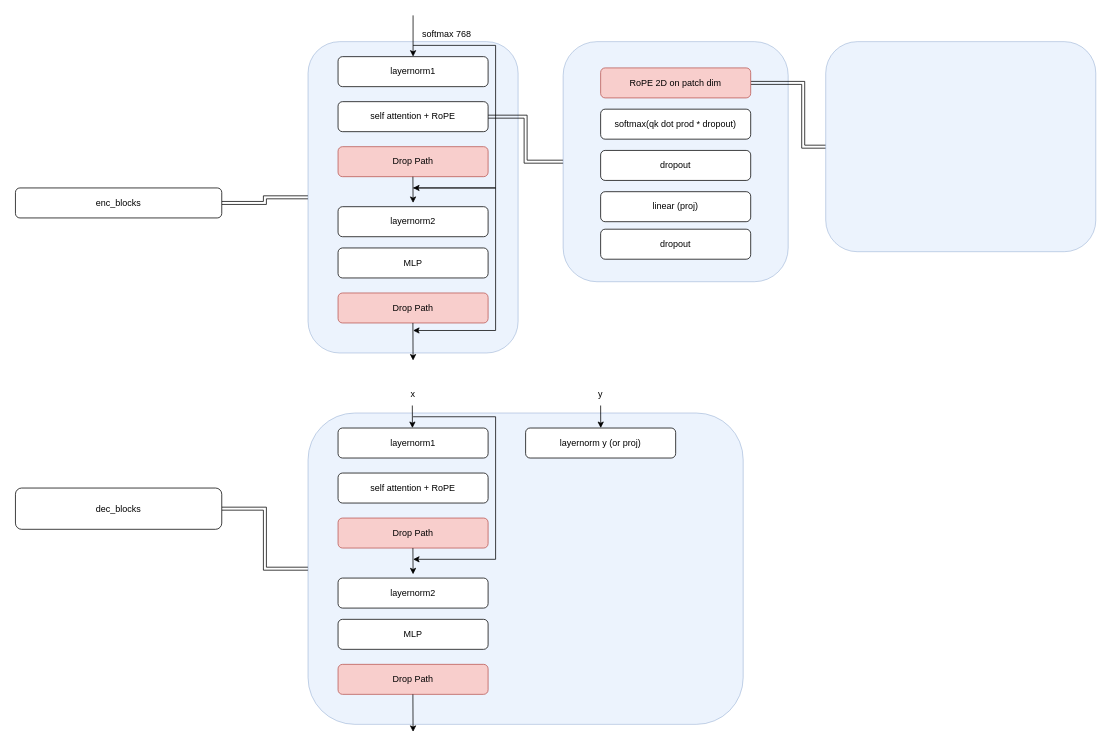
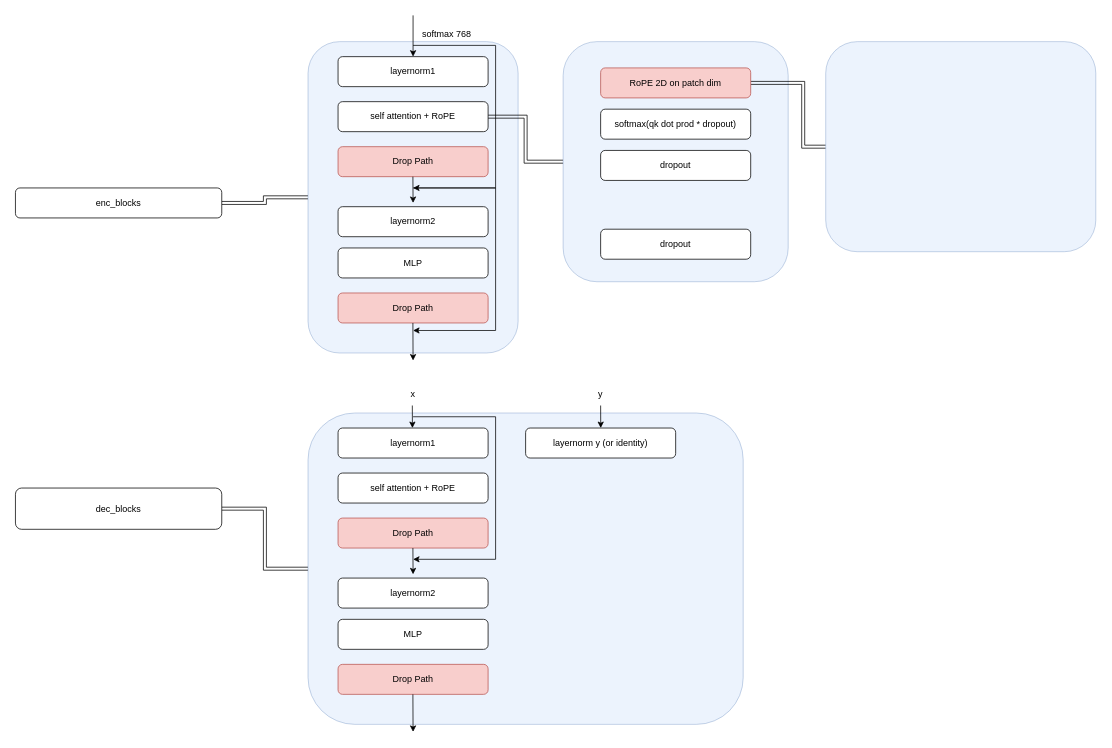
  <mxCell id="0" />
  <mxCell id="1" parent="0" />
  <mxCell id="2" value="" style="edgeStyle=orthogonalEdgeStyle;rounded=0;orthogonalLoop=1;jettySize=auto;html=1;shape=link;" edge="1" parent="1" source="3" target="4"><mxGeometry relative="1" as="geometry" /></mxCell>
  <mxCell id="3" value="&lt;div&gt;enc_blocks&lt;/div&gt;" style="rounded=1;whiteSpace=wrap;html=1;" vertex="1" parent="1"><mxGeometry x="20" y="250" width="275" height="40" as="geometry" /></mxCell>
  <mxCell id="4" value="" style="whiteSpace=wrap;html=1;rounded=1;opacity=50;fillColor=#dae8fc;strokeColor=#6c8ebf;" vertex="1" parent="1"><mxGeometry x="410" y="55" width="280" height="415" as="geometry" /></mxCell>
  <mxCell id="5" value="layernorm1" style="rounded=1;whiteSpace=wrap;html=1;" vertex="1" parent="1"><mxGeometry x="450" y="75" width="200" height="40" as="geometry" /></mxCell>
  <mxCell id="6" value="" style="edgeStyle=orthogonalEdgeStyle;rounded=0;orthogonalLoop=1;jettySize=auto;html=1;shape=link;" edge="1" parent="1" source="7" target="17"><mxGeometry relative="1" as="geometry" /></mxCell>
  <mxCell id="7" value="self attention + RoPE" style="rounded=1;whiteSpace=wrap;html=1;" vertex="1" parent="1"><mxGeometry x="450" y="135" width="200" height="40" as="geometry" /></mxCell>
  <mxCell id="8" value="Drop Path" style="rounded=1;whiteSpace=wrap;html=1;fillColor=#f8cecc;strokeColor=#b85450;" vertex="1" parent="1"><mxGeometry x="450" y="195" width="200" height="40" as="geometry" /></mxCell>
  <mxCell id="9" value="layernorm2" style="rounded=1;whiteSpace=wrap;html=1;" vertex="1" parent="1"><mxGeometry x="450" y="275" width="200" height="40" as="geometry" /></mxCell>
  <mxCell id="10" value="MLP" style="rounded=1;whiteSpace=wrap;html=1;" vertex="1" parent="1"><mxGeometry x="450" y="330" width="200" height="40" as="geometry" /></mxCell>
  <mxCell id="11" value="Drop Path" style="rounded=1;whiteSpace=wrap;html=1;fillColor=#f8cecc;strokeColor=#b85450;" vertex="1" parent="1"><mxGeometry x="450" y="390" width="200" height="40" as="geometry" /></mxCell>
  <mxCell id="12" value="" style="endArrow=classic;html=1;rounded=0;entryX=0.5;entryY=0;entryDx=0;entryDy=0;" edge="1" parent="1" target="5"><mxGeometry width="50" height="50" relative="1" as="geometry"><mxPoint x="550" y="20" as="sourcePoint" /><mxPoint x="520" y="240" as="targetPoint" /></mxGeometry></mxCell>
  <mxCell id="13" value="" style="endArrow=classic;html=1;rounded=0;" edge="1" parent="1"><mxGeometry width="50" height="50" relative="1" as="geometry"><mxPoint x="550" y="60" as="sourcePoint" /><mxPoint x="550" y="250" as="targetPoint" /><Array as="points"><mxPoint x="660" y="60" /><mxPoint x="660" y="250" /></Array></mxGeometry></mxCell>
  <mxCell id="14" value="" style="endArrow=classic;html=1;rounded=0;" edge="1" parent="1"><mxGeometry width="50" height="50" relative="1" as="geometry"><mxPoint x="549.76" y="235" as="sourcePoint" /><mxPoint x="550" y="270" as="targetPoint" /></mxGeometry></mxCell>
  <mxCell id="15" value="" style="endArrow=classic;html=1;rounded=0;" edge="1" parent="1"><mxGeometry width="50" height="50" relative="1" as="geometry"><mxPoint x="550" y="250" as="sourcePoint" /><mxPoint x="550" y="440" as="targetPoint" /><Array as="points"><mxPoint x="660" y="250" /><mxPoint x="660" y="440" /></Array></mxGeometry></mxCell>
  <mxCell id="16" value="" style="endArrow=classic;html=1;rounded=0;" edge="1" parent="1"><mxGeometry width="50" height="50" relative="1" as="geometry"><mxPoint x="549.76" y="430" as="sourcePoint" /><mxPoint x="550" y="480" as="targetPoint" /></mxGeometry></mxCell>
  <mxCell id="17" value="" style="whiteSpace=wrap;html=1;rounded=1;fillColor=#dae8fc;strokeColor=#6c8ebf;opacity=50;" vertex="1" parent="1"><mxGeometry x="750" y="55" width="300" height="320" as="geometry" /></mxCell>
  <mxCell id="18" value="softmax(qk dot prod * dropout)" style="rounded=1;whiteSpace=wrap;html=1;" vertex="1" parent="1"><mxGeometry x="800" y="145" width="200" height="40" as="geometry" /></mxCell>
  <mxCell id="19" value="" style="edgeStyle=orthogonalEdgeStyle;rounded=0;orthogonalLoop=1;jettySize=auto;html=1;shape=link;" edge="1" parent="1" source="20" target="21"><mxGeometry relative="1" as="geometry"><Array as="points"><mxPoint x="1070" y="110" /><mxPoint x="1070" y="195" /></Array></mxGeometry></mxCell>
  <mxCell id="20" value="RoPE 2D on patch dim" style="rounded=1;whiteSpace=wrap;html=1;fillColor=#f8cecc;strokeColor=#b85450;" vertex="1" parent="1"><mxGeometry x="800" y="90" width="200" height="40" as="geometry" /></mxCell>
  <mxCell id="21" value="" style="whiteSpace=wrap;html=1;rounded=1;fillColor=#dae8fc;strokeColor=#6c8ebf;opacity=50;" vertex="1" parent="1"><mxGeometry x="1100" y="55" width="360" height="280" as="geometry" /></mxCell>
  <mxCell id="22" value="dropout" style="rounded=1;whiteSpace=wrap;html=1;" vertex="1" parent="1"><mxGeometry x="800" y="200" width="200" height="40" as="geometry" /></mxCell>
- <mxCell id="23" value="linear (proj)" style="rounded=1;whiteSpace=wrap;html=1;" vertex="1" parent="1"><mxGeometry x="800" y="255" width="200" height="40" as="geometry" /></mxCell>
  <mxCell id="24" value="dropout" style="rounded=1;whiteSpace=wrap;html=1;" vertex="1" parent="1"><mxGeometry x="800" y="305" width="200" height="40" as="geometry" /></mxCell>
  <mxCell id="25" value="softmax 768" style="text;html=1;align=center;verticalAlign=middle;whiteSpace=wrap;rounded=0;" vertex="1" parent="1"><mxGeometry x="550" y="30" width="90" height="30" as="geometry" /></mxCell>
  <mxCell id="26" style="edgeStyle=orthogonalEdgeStyle;rounded=0;orthogonalLoop=1;jettySize=auto;html=1;entryX=0;entryY=0.5;entryDx=0;entryDy=0;shape=link;" edge="1" parent="1" source="27" target="28"><mxGeometry relative="1" as="geometry" /></mxCell>
  <mxCell id="27" value="&lt;div&gt;dec_blocks&lt;/div&gt;" style="rounded=1;whiteSpace=wrap;html=1;" vertex="1" parent="1"><mxGeometry x="20" y="650" width="275" height="55" as="geometry" /></mxCell>
  <mxCell id="28" value="" style="whiteSpace=wrap;html=1;rounded=1;opacity=50;fillColor=#dae8fc;strokeColor=#6c8ebf;" vertex="1" parent="1"><mxGeometry x="410" y="550" width="580" height="415" as="geometry" /></mxCell>
  <mxCell id="29" value="layernorm1" style="rounded=1;whiteSpace=wrap;html=1;" vertex="1" parent="1"><mxGeometry x="450" y="570" width="200" height="40" as="geometry" /></mxCell>
  <mxCell id="30" value="self attention + RoPE" style="rounded=1;whiteSpace=wrap;html=1;" vertex="1" parent="1"><mxGeometry x="450" y="630" width="200" height="40" as="geometry" /></mxCell>
  <mxCell id="31" value="Drop Path" style="rounded=1;whiteSpace=wrap;html=1;fillColor=#f8cecc;strokeColor=#b85450;" vertex="1" parent="1"><mxGeometry x="450" y="690" width="200" height="40" as="geometry" /></mxCell>
  <mxCell id="32" value="layernorm2" style="rounded=1;whiteSpace=wrap;html=1;" vertex="1" parent="1"><mxGeometry x="450" y="770" width="200" height="40" as="geometry" /></mxCell>
  <mxCell id="33" value="MLP" style="rounded=1;whiteSpace=wrap;html=1;" vertex="1" parent="1"><mxGeometry x="450" y="825" width="200" height="40" as="geometry" /></mxCell>
  <mxCell id="34" value="Drop Path" style="rounded=1;whiteSpace=wrap;html=1;fillColor=#f8cecc;strokeColor=#b85450;" vertex="1" parent="1"><mxGeometry x="450" y="885" width="200" height="40" as="geometry" /></mxCell>
  <mxCell id="35" value="" style="endArrow=classic;html=1;rounded=0;" edge="1" parent="1"><mxGeometry width="50" height="50" relative="1" as="geometry"><mxPoint x="550" y="555" as="sourcePoint" /><mxPoint x="550" y="745" as="targetPoint" /><Array as="points"><mxPoint x="660" y="555" /><mxPoint x="660" y="745" /></Array></mxGeometry></mxCell>
  <mxCell id="36" value="" style="endArrow=classic;html=1;rounded=0;" edge="1" parent="1"><mxGeometry width="50" height="50" relative="1" as="geometry"><mxPoint x="549.76" y="730" as="sourcePoint" /><mxPoint x="550" y="765" as="targetPoint" /></mxGeometry></mxCell>
  <mxCell id="37" value="" style="endArrow=classic;html=1;rounded=0;" edge="1" parent="1"><mxGeometry width="50" height="50" relative="1" as="geometry"><mxPoint x="549.76" y="925" as="sourcePoint" /><mxPoint x="550" y="975" as="targetPoint" /></mxGeometry></mxCell>
  <mxCell id="38" value="" style="endArrow=classic;html=1;rounded=0;entryX=0.5;entryY=0;entryDx=0;entryDy=0;" edge="1" parent="1"><mxGeometry width="50" height="50" relative="1" as="geometry"><mxPoint x="549" y="540" as="sourcePoint" /><mxPoint x="549.13" y="570" as="targetPoint" /></mxGeometry></mxCell>
  <mxCell id="39" value="x" style="text;html=1;align=center;verticalAlign=middle;whiteSpace=wrap;rounded=0;" vertex="1" parent="1"><mxGeometry x="520" y="510" width="60" height="30" as="geometry" /></mxCell>
- <mxCell id="40" value="&lt;div&gt;layernorm y (or proj)&lt;/div&gt;" style="rounded=1;whiteSpace=wrap;html=1;fillStyle=auto;gradientColor=none;" vertex="1" parent="1"><mxGeometry x="700" y="570" width="200" height="40" as="geometry" /></mxCell>
+ <mxCell id="40" value="&lt;div&gt;layernorm y (or identity)&lt;/div&gt;" style="rounded=1;whiteSpace=wrap;html=1;fillStyle=auto;gradientColor=none;" vertex="1" parent="1"><mxGeometry x="700" y="570" width="200" height="40" as="geometry" /></mxCell>
  <mxCell id="41" value="" style="endArrow=classic;html=1;rounded=0;entryX=0.5;entryY=0;entryDx=0;entryDy=0;" edge="1" parent="1"><mxGeometry width="50" height="50" relative="1" as="geometry"><mxPoint x="800" y="540" as="sourcePoint" /><mxPoint x="800.13" y="570" as="targetPoint" /></mxGeometry></mxCell>
  <mxCell id="42" value="y" style="text;html=1;align=center;verticalAlign=middle;whiteSpace=wrap;rounded=0;" vertex="1" parent="1"><mxGeometry x="770" y="510" width="60" height="30" as="geometry" /></mxCell>
